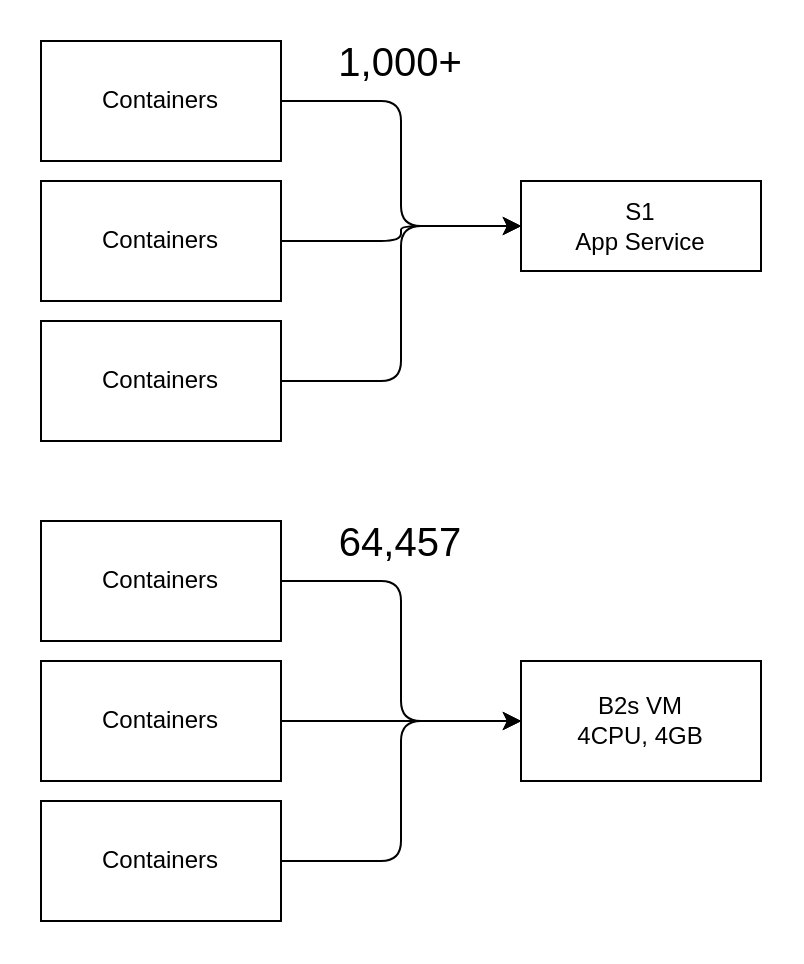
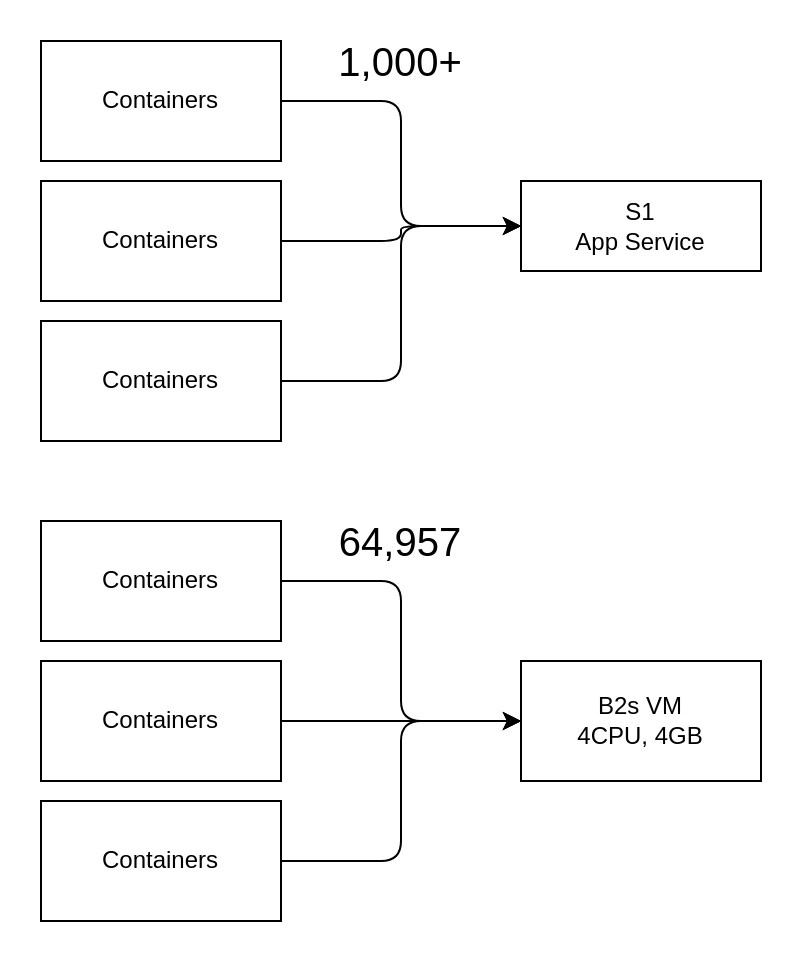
  <mxCell id="0" />
  <mxCell id="1" parent="0" />
  <mxCell id="2" value="S1&lt;br&gt;App Service&lt;br&gt;" style="rounded=0;whiteSpace=wrap;html=1;" parent="1" vertex="1"><mxGeometry x="260" y="90" width="120" height="45" as="geometry" /></mxCell>
  <mxCell id="3" value="" style="endArrow=classic;html=1;edgeStyle=orthogonalEdgeStyle;" parent="1" source="6" target="2" edge="1"><mxGeometry width="50" height="50" relative="1" as="geometry"><mxPoint x="240" y="-40" as="sourcePoint" /><mxPoint x="290" y="-90" as="targetPoint" /></mxGeometry></mxCell>
  <mxCell id="4" value="1,000+" style="text;html=1;strokeColor=none;fillColor=none;align=center;verticalAlign=middle;whiteSpace=wrap;rounded=0;fontSize=20;" parent="1" vertex="1"><mxGeometry x="180" y="20" width="40" height="20" as="geometry" /></mxCell>
  <mxCell id="5" value="Containers&lt;br&gt;" style="rounded=0;whiteSpace=wrap;html=1;" parent="1" vertex="1"><mxGeometry x="20" y="20" width="120" height="60" as="geometry" /></mxCell>
  <mxCell id="6" value="Containers&lt;br&gt;" style="rounded=0;whiteSpace=wrap;html=1;" parent="1" vertex="1"><mxGeometry x="20" y="90" width="120" height="60" as="geometry" /></mxCell>
  <mxCell id="7" value="Containers&lt;br&gt;" style="rounded=0;whiteSpace=wrap;html=1;" parent="1" vertex="1"><mxGeometry x="20" y="160" width="120" height="60" as="geometry" /></mxCell>
  <mxCell id="8" value="" style="endArrow=classic;html=1;edgeStyle=orthogonalEdgeStyle;entryX=0;entryY=0.5;entryDx=0;entryDy=0;" parent="1" source="5" target="2" edge="1"><mxGeometry width="50" height="50" relative="1" as="geometry"><mxPoint x="620" y="250" as="sourcePoint" /><mxPoint x="670" y="200" as="targetPoint" /></mxGeometry></mxCell>
  <mxCell id="9" value="" style="endArrow=classic;html=1;edgeStyle=orthogonalEdgeStyle;entryX=0;entryY=0.5;entryDx=0;entryDy=0;" parent="1" source="7" target="2" edge="1"><mxGeometry width="50" height="50" relative="1" as="geometry"><mxPoint x="250" y="230" as="sourcePoint" /><mxPoint x="300" y="180" as="targetPoint" /></mxGeometry></mxCell>
  <mxCell id="10" value="B2s VM&lt;br&gt;4CPU, 4GB&lt;br&gt;" style="rounded=0;whiteSpace=wrap;html=1;" parent="1" vertex="1"><mxGeometry x="260" y="330" width="120" height="60" as="geometry" /></mxCell>
  <mxCell id="11" value="" style="endArrow=classic;html=1;edgeStyle=orthogonalEdgeStyle;" parent="1" source="14" target="10" edge="1"><mxGeometry width="50" height="50" relative="1" as="geometry"><mxPoint x="240" y="200" as="sourcePoint" /><mxPoint x="290" y="150" as="targetPoint" /></mxGeometry></mxCell>
- <mxCell id="12" value="64,457" style="text;html=1;strokeColor=none;fillColor=none;align=center;verticalAlign=middle;whiteSpace=wrap;rounded=0;fontSize=20;" parent="1" vertex="1"><mxGeometry x="180" y="260" width="40" height="20" as="geometry" /></mxCell>
+ <mxCell id="12" value="64,957" style="text;html=1;strokeColor=none;fillColor=none;align=center;verticalAlign=middle;whiteSpace=wrap;rounded=0;fontSize=20;" parent="1" vertex="1"><mxGeometry x="180" y="260" width="40" height="20" as="geometry" /></mxCell>
  <mxCell id="13" value="Containers&lt;br&gt;" style="rounded=0;whiteSpace=wrap;html=1;" parent="1" vertex="1"><mxGeometry x="20" y="260" width="120" height="60" as="geometry" /></mxCell>
  <mxCell id="14" value="Containers&lt;br&gt;" style="rounded=0;whiteSpace=wrap;html=1;" parent="1" vertex="1"><mxGeometry x="20" y="330" width="120" height="60" as="geometry" /></mxCell>
  <mxCell id="15" value="Containers&lt;br&gt;" style="rounded=0;whiteSpace=wrap;html=1;" parent="1" vertex="1"><mxGeometry x="20" y="400" width="120" height="60" as="geometry" /></mxCell>
  <mxCell id="16" value="" style="endArrow=classic;html=1;edgeStyle=orthogonalEdgeStyle;entryX=0;entryY=0.5;entryDx=0;entryDy=0;" parent="1" source="13" target="10" edge="1"><mxGeometry width="50" height="50" relative="1" as="geometry"><mxPoint x="620" y="490" as="sourcePoint" /><mxPoint x="670" y="440" as="targetPoint" /></mxGeometry></mxCell>
  <mxCell id="17" value="" style="endArrow=classic;html=1;edgeStyle=orthogonalEdgeStyle;entryX=0;entryY=0.5;entryDx=0;entryDy=0;" parent="1" source="15" target="10" edge="1"><mxGeometry width="50" height="50" relative="1" as="geometry"><mxPoint x="250" y="470" as="sourcePoint" /><mxPoint x="300" y="420" as="targetPoint" /></mxGeometry></mxCell>
